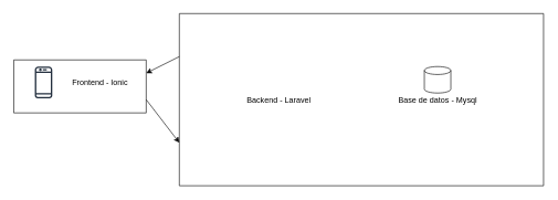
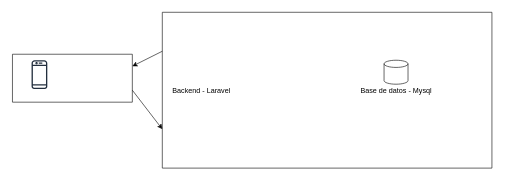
  <mxCell id="0" />
  <mxCell id="1" parent="0" />
  <mxCell id="2" value="" style="swimlane;startSize=0;" vertex="1" parent="1"><mxGeometry x="20" y="90" width="200" height="80" as="geometry" /></mxCell>
  <mxCell id="3" value="" style="sketch=0;outlineConnect=0;fontColor=#232F3E;gradientColor=none;strokeColor=#232F3E;fillColor=#ffffff;dashed=0;verticalLabelPosition=bottom;verticalAlign=top;align=center;html=1;fontSize=12;fontStyle=0;aspect=fixed;shape=mxgraph.aws4.resourceIcon;resIcon=mxgraph.aws4.mobile_client;" vertex="1" parent="2"><mxGeometry x="15" y="4" width="60" height="60" as="geometry" /></mxCell>
- <mxCell id="4" value="Frontend - Ionic" style="text;html=1;align=center;verticalAlign=middle;resizable=0;points=[];autosize=1;strokeColor=none;fillColor=none;" vertex="1" parent="2"><mxGeometry x="75" y="19" width="110" height="30" as="geometry" /></mxCell>
  <mxCell id="5" value="" style="swimlane;startSize=0;" vertex="1" parent="1"><mxGeometry x="270" y="20" width="550" height="260" as="geometry" /></mxCell>
- <mxCell id="6" value="Backend - Laravel" style="text;html=1;align=center;verticalAlign=middle;resizable=0;points=[];autosize=1;strokeColor=none;fillColor=none;" vertex="1" parent="5"><mxGeometry x="90" y="116.5" width="120" height="30" as="geometry" /></mxCell>
+ <mxCell id="6" value="Backend - Laravel" style="text;html=1;align=center;verticalAlign=middle;resizable=0;points=[];autosize=1;strokeColor=none;fillColor=none;" vertex="1" parent="5"><mxGeometry x="5" y="116.5" width="120" height="30" as="geometry" /></mxCell>
  <mxCell id="7" value="Base de datos - Mysql" style="text;html=1;align=center;verticalAlign=middle;resizable=0;points=[];autosize=1;strokeColor=none;fillColor=none;" vertex="1" parent="5"><mxGeometry x="320" y="116.5" width="140" height="30" as="geometry" /></mxCell>
  <mxCell id="8" value="" style="shape=cylinder3;whiteSpace=wrap;html=1;boundedLbl=1;backgroundOutline=1;size=6;" vertex="1" parent="5"><mxGeometry x="370" y="80" width="40" height="40" as="geometry" /></mxCell>
  <mxCell id="9" value="" style="endArrow=classic;html=1;rounded=0;exitX=1;exitY=0.75;exitDx=0;exitDy=0;entryX=0;entryY=0.75;entryDx=0;entryDy=0;" edge="1" parent="1" source="2" target="5"><mxGeometry width="50" height="50" relative="1" as="geometry"><mxPoint x="190" y="170" as="sourcePoint" /><mxPoint x="240" y="120" as="targetPoint" /></mxGeometry></mxCell>
  <mxCell id="10" value="" style="endArrow=classic;html=1;rounded=0;entryX=1;entryY=0.25;entryDx=0;entryDy=0;exitX=0;exitY=0.25;exitDx=0;exitDy=0;" edge="1" parent="1" source="5" target="2"><mxGeometry width="50" height="50" relative="1" as="geometry"><mxPoint x="250" y="120" as="sourcePoint" /><mxPoint x="190" y="140" as="targetPoint" /></mxGeometry></mxCell>
